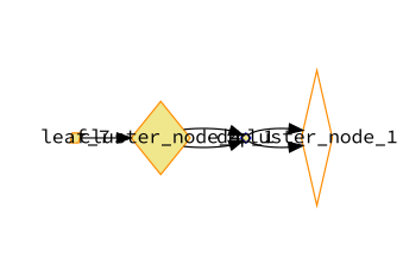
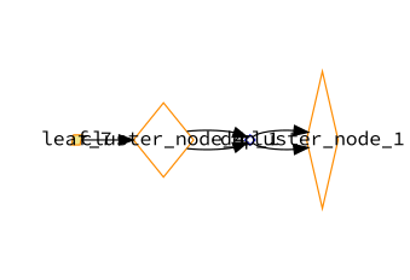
  digraph {
    fontname="Source Code Pro"
    rankdir=LR
    node [color=darkorange fillcolor=khaki fixedsize=true fontname="Source Code Pro" shape=diamond style=filled type=leaf]
    edge [fontname="Source Code Pro"]
    leaf_7 [height=0.1 shape=parallelogram width=0.1]
-   cluster_node_4 [height=0.722222222222 type="node" width=0.578638888889]
-   dep_1 [color=blue height=0.1 width=0.1]
+   cluster_node_4 [fillcolor=white height=0.722222222222 type="node" width=0.578638888889]
+   dep_1 [color=blue fillcolor=white height=0.1 width=0.1]
    cluster_node_1 [fillcolor=white height=1.33333333333 type="node" width=0.305555555556]
    leaf_7 -> cluster_node_4
    cluster_node_4 -> dep_1
    cluster_node_4 -> dep_1
    dep_1 -> cluster_node_1
    dep_1 -> cluster_node_1
  }
